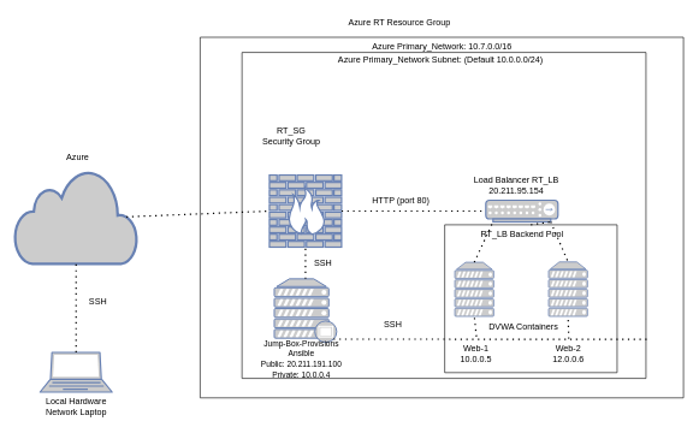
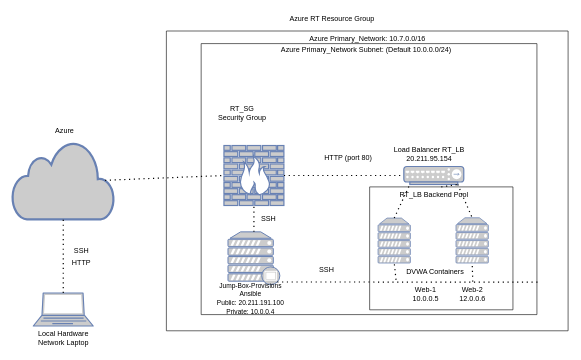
  <mxCell id="0" />
  <mxCell id="1" parent="0" />
  <mxCell id="2" value="" style="html=1;outlineConnect=0;fillColor=#CCCCCC;strokeColor=#6881B3;gradientColor=none;gradientDirection=north;strokeWidth=2;shape=mxgraph.networks.cloud;fontColor=#ffffff;" vertex="1" parent="1"><mxGeometry x="20" y="235" width="170" height="130" as="geometry" /></mxCell>
  <mxCell id="3" value="" style="fontColor=#0066CC;verticalAlign=top;verticalLabelPosition=bottom;labelPosition=center;align=center;html=1;outlineConnect=0;fillColor=#CCCCCC;strokeColor=#6881B3;gradientColor=none;gradientDirection=north;strokeWidth=2;shape=mxgraph.networks.laptop;" vertex="1" parent="1"><mxGeometry x="55" y="488" width="100" height="55" as="geometry" /></mxCell>
  <mxCell id="4" value="Local Hardware&lt;br&gt;Network Laptop" style="text;html=1;resizable=0;autosize=1;align=center;verticalAlign=middle;points=[];fillColor=none;strokeColor=none;rounded=0;" vertex="1" parent="1"><mxGeometry x="55" y="548" width="100" height="30" as="geometry" /></mxCell>
  <mxCell id="5" value="SSH" style="text;html=1;align=center;verticalAlign=middle;resizable=0;points=[];autosize=1;strokeColor=none;fillColor=none;" vertex="1" parent="1"><mxGeometry x="115" y="408" width="40" height="20" as="geometry" /></mxCell>
+ <mxCell id="6" value="HTTP" style="text;html=1;align=center;verticalAlign=middle;resizable=0;points=[];autosize=1;strokeColor=none;fillColor=none;" vertex="1" parent="1"><mxGeometry x="110" y="428" width="50" height="20" as="geometry" /></mxCell>
  <mxCell id="7" value="Azure" style="text;html=1;align=center;verticalAlign=middle;resizable=0;points=[];autosize=1;strokeColor=none;fillColor=none;" vertex="1" parent="1"><mxGeometry x="77" y="207" width="60" height="20" as="geometry" /></mxCell>
  <mxCell id="8" value="" style="endArrow=none;dashed=1;html=1;dashPattern=1 3;strokeWidth=2;rounded=0;entryX=0.5;entryY=1;entryDx=0;entryDy=0;entryPerimeter=0;exitX=0.5;exitY=0;exitDx=0;exitDy=0;exitPerimeter=0;" edge="1" parent="1" source="3" target="2"><mxGeometry width="50" height="50" relative="1" as="geometry"><mxPoint x="53" y="320" as="sourcePoint" /><mxPoint x="103" y="270" as="targetPoint" /></mxGeometry></mxCell>
  <mxCell id="9" value="" style="endArrow=none;dashed=1;html=1;dashPattern=1 3;strokeWidth=2;rounded=0;exitX=0.91;exitY=0.5;exitDx=0;exitDy=0;exitPerimeter=0;entryX=0;entryY=0.5;entryDx=0;entryDy=0;entryPerimeter=0;" edge="1" parent="1" source="2" target="13"><mxGeometry width="50" height="50" relative="1" as="geometry"><mxPoint x="218" y="240" as="sourcePoint" /><mxPoint x="358" y="195" as="targetPoint" /></mxGeometry></mxCell>
  <mxCell id="10" value="" style="swimlane;startSize=0;" vertex="1" parent="1"><mxGeometry x="277" y="51" width="670" height="500" as="geometry" /></mxCell>
  <mxCell id="11" value="" style="swimlane;startSize=0;" vertex="1" parent="10"><mxGeometry x="58" y="21" width="560" height="452" as="geometry" /></mxCell>
  <mxCell id="12" value="Azure Primary_Network Subnet: (Default 10.0.0.0/24)" style="text;html=1;align=center;verticalAlign=middle;resizable=0;points=[];autosize=1;strokeColor=none;fillColor=none;" vertex="1" parent="11"><mxGeometry x="125" width="300" height="20" as="geometry" /></mxCell>
  <mxCell id="13" value="" style="fontColor=#0066CC;verticalAlign=top;verticalLabelPosition=bottom;labelPosition=center;align=center;html=1;outlineConnect=0;fillColor=#CCCCCC;strokeColor=#6881B3;gradientColor=none;gradientDirection=north;strokeWidth=2;shape=mxgraph.networks.firewall;" vertex="1" parent="11"><mxGeometry x="38" y="170" width="100" height="100" as="geometry" /></mxCell>
  <mxCell id="14" value="RT_SG&lt;br&gt;Security Group" style="text;html=1;align=center;verticalAlign=middle;resizable=0;points=[];autosize=1;strokeColor=none;fillColor=none;" vertex="1" parent="11"><mxGeometry x="23" y="100" width="90" height="32" as="geometry" /></mxCell>
  <mxCell id="15" value="" style="fontColor=#0066CC;verticalAlign=top;verticalLabelPosition=bottom;labelPosition=center;align=center;html=1;outlineConnect=0;fillColor=#CCCCCC;strokeColor=#6881B3;gradientColor=none;gradientDirection=north;strokeWidth=2;shape=mxgraph.networks.proxy_server;" vertex="1" parent="11"><mxGeometry x="44.75" y="314" width="86.5" height="88" as="geometry" /></mxCell>
  <mxCell id="16" value="" style="endArrow=none;dashed=1;html=1;dashPattern=1 3;strokeWidth=2;rounded=0;entryX=0.5;entryY=1;entryDx=0;entryDy=0;entryPerimeter=0;exitX=0.5;exitY=0;exitDx=0;exitDy=0;exitPerimeter=0;" edge="1" parent="11" source="15" target="13"><mxGeometry width="50" height="50" relative="1" as="geometry"><mxPoint x="160" y="320" as="sourcePoint" /><mxPoint x="210" y="270" as="targetPoint" /></mxGeometry></mxCell>
  <mxCell id="17" value="SSH" style="text;html=1;align=center;verticalAlign=middle;resizable=0;points=[];autosize=1;strokeColor=none;fillColor=none;" vertex="1" parent="11"><mxGeometry x="94" y="283" width="35" height="18" as="geometry" /></mxCell>
  <mxCell id="18" value="&lt;font style=&quot;font-size: 11px;&quot;&gt;Jump-Box-Provisions&lt;br&gt;Ansible&lt;br&gt;Public: 20.211.191.100&lt;br&gt;Private: 10.0.0.4&lt;/font&gt;" style="text;html=1;align=center;verticalAlign=middle;resizable=0;points=[];autosize=1;strokeColor=none;fillColor=none;" vertex="1" parent="11"><mxGeometry x="21" y="393" width="122" height="64" as="geometry" /></mxCell>
  <mxCell id="19" value="" style="endArrow=none;dashed=1;html=1;dashPattern=1 3;strokeWidth=2;rounded=0;exitX=1;exitY=0.5;exitDx=0;exitDy=0;exitPerimeter=0;entryX=0;entryY=0.5;entryDx=0;entryDy=0;entryPerimeter=0;" edge="1" parent="11" source="13" target="20"><mxGeometry width="50" height="50" relative="1" as="geometry"><mxPoint x="250" y="225" as="sourcePoint" /><mxPoint x="300" y="175" as="targetPoint" /></mxGeometry></mxCell>
  <mxCell id="20" value="" style="fontColor=#0066CC;verticalAlign=top;verticalLabelPosition=bottom;labelPosition=center;align=center;html=1;outlineConnect=0;fillColor=#CCCCCC;strokeColor=#6881B3;gradientColor=none;gradientDirection=north;strokeWidth=2;shape=mxgraph.networks.hub;" vertex="1" parent="11"><mxGeometry x="338" y="205" width="100" height="30" as="geometry" /></mxCell>
  <mxCell id="21" value="" style="fontColor=#0066CC;verticalAlign=top;verticalLabelPosition=bottom;labelPosition=center;align=center;html=1;outlineConnect=0;fillColor=#CCCCCC;strokeColor=#6881B3;gradientColor=none;gradientDirection=north;strokeWidth=2;shape=mxgraph.networks.server;" vertex="1" parent="11"><mxGeometry x="295" y="291" width="54" height="75" as="geometry" /></mxCell>
  <mxCell id="22" value="" style="fontColor=#0066CC;verticalAlign=top;verticalLabelPosition=bottom;labelPosition=center;align=center;html=1;outlineConnect=0;fillColor=#CCCCCC;strokeColor=#6881B3;gradientColor=none;gradientDirection=north;strokeWidth=2;shape=mxgraph.networks.server;" vertex="1" parent="11"><mxGeometry x="425" y="290.5" width="54" height="75.5" as="geometry" /></mxCell>
  <mxCell id="23" value="" style="endArrow=none;dashed=1;html=1;dashPattern=1 3;strokeWidth=2;rounded=0;exitX=0.95;exitY=0.95;exitDx=0;exitDy=0;exitPerimeter=0;entryX=1.002;entryY=0.88;entryDx=0;entryDy=0;entryPerimeter=0;" edge="1" parent="11" source="15" target="11"><mxGeometry width="50" height="50" relative="1" as="geometry"><mxPoint x="203" y="388" as="sourcePoint" /><mxPoint x="253" y="338" as="targetPoint" /></mxGeometry></mxCell>
  <mxCell id="24" value="" style="endArrow=none;dashed=1;html=1;dashPattern=1 3;strokeWidth=2;rounded=0;entryX=0.5;entryY=1;entryDx=0;entryDy=0;entryPerimeter=0;" edge="1" parent="11" target="21"><mxGeometry width="50" height="50" relative="1" as="geometry"><mxPoint x="325" y="394" as="sourcePoint" /><mxPoint x="278" y="303.25" as="targetPoint" /></mxGeometry></mxCell>
  <mxCell id="25" value="" style="endArrow=none;dashed=1;html=1;dashPattern=1 3;strokeWidth=2;rounded=0;entryX=0.1;entryY=1;entryDx=0;entryDy=0;entryPerimeter=0;exitX=0.5;exitY=0;exitDx=0;exitDy=0;exitPerimeter=0;" edge="1" parent="11" source="21" target="20"><mxGeometry width="50" height="50" relative="1" as="geometry"><mxPoint x="92" y="188" as="sourcePoint" /><mxPoint x="142" y="138" as="targetPoint" /></mxGeometry></mxCell>
  <mxCell id="26" value="" style="endArrow=none;dashed=1;html=1;dashPattern=1 3;strokeWidth=2;rounded=0;entryX=0.9;entryY=1;entryDx=0;entryDy=0;entryPerimeter=0;exitX=0.5;exitY=0;exitDx=0;exitDy=0;exitPerimeter=0;startArrow=none;" edge="1" parent="11" source="27" target="20"><mxGeometry width="50" height="50" relative="1" as="geometry"><mxPoint x="92" y="188" as="sourcePoint" /><mxPoint x="142" y="138" as="targetPoint" /></mxGeometry></mxCell>
  <mxCell id="27" value="" style="swimlane;startSize=0;" vertex="1" parent="11"><mxGeometry x="281" y="239" width="239" height="205" as="geometry" /></mxCell>
- <mxCell id="28" value="Web-1&lt;br&gt;10.0.0.5" style="text;html=1;align=center;verticalAlign=middle;resizable=0;points=[];autosize=1;strokeColor=none;fillColor=none;" vertex="1" parent="27"><mxGeometry x="16" y="162" width="53" height="32" as="geometry" /></mxCell>
+ <mxCell id="28" value="Web-1&lt;br&gt;10.0.0.5" style="text;html=1;align=center;verticalAlign=middle;resizable=0;points=[];autosize=1;strokeColor=none;fillColor=none;" vertex="1" parent="27"><mxGeometry x="66" y="162" width="53" height="32" as="geometry" /></mxCell>
  <mxCell id="29" value="RT_LB Backend Pool" style="text;html=1;align=center;verticalAlign=middle;resizable=0;points=[];autosize=1;strokeColor=none;fillColor=none;" vertex="1" parent="27"><mxGeometry x="44.5" y="5" width="125" height="18" as="geometry" /></mxCell>
  <mxCell id="30" value="Web-2&lt;br&gt;12.0.0.6" style="text;html=1;align=center;verticalAlign=middle;resizable=0;points=[];autosize=1;strokeColor=none;fillColor=none;" vertex="1" parent="27"><mxGeometry x="144" y="162" width="53" height="32" as="geometry" /></mxCell>
  <mxCell id="31" value="DVWA Containers" style="text;html=1;align=center;verticalAlign=middle;resizable=0;points=[];autosize=1;strokeColor=none;fillColor=none;" vertex="1" parent="27"><mxGeometry x="56" y="133" width="106" height="18" as="geometry" /></mxCell>
  <mxCell id="32" value="" style="endArrow=none;dashed=1;html=1;dashPattern=1 3;strokeWidth=2;rounded=0;entryX=0.5;entryY=0;entryDx=0;entryDy=0;entryPerimeter=0;exitX=0.9;exitY=1;exitDx=0;exitDy=0;exitPerimeter=0;" edge="1" parent="11" source="20" target="22"><mxGeometry width="50" height="50" relative="1" as="geometry"><mxPoint x="92" y="188" as="sourcePoint" /><mxPoint x="142" y="138" as="targetPoint" /></mxGeometry></mxCell>
- <mxCell id="33" value="HTTP (port 80)" style="text;html=1;align=center;verticalAlign=middle;resizable=0;points=[];autosize=1;strokeColor=none;fillColor=none;" vertex="1" parent="11"><mxGeometry x="175" y="196" width="90" height="18" as="geometry" /></mxCell>
+ <mxCell id="33" value="HTTP (port 80)" style="text;html=1;align=center;verticalAlign=middle;resizable=0;points=[];autosize=1;strokeColor=none;fillColor=none;" vertex="1" parent="11"><mxGeometry x="200" y="181" width="90" height="18" as="geometry" /></mxCell>
  <mxCell id="34" value="Azure Primary_Network: 10.7.0.0/16" style="text;html=1;align=center;verticalAlign=middle;resizable=0;points=[];autosize=1;strokeColor=none;fillColor=none;" vertex="1" parent="10"><mxGeometry x="230" y="4" width="210" height="20" as="geometry" /></mxCell>
  <mxCell id="35" value="Azure RT Resource Group" style="text;html=1;align=center;verticalAlign=middle;resizable=0;points=[];autosize=1;strokeColor=none;fillColor=none;" vertex="1" parent="1"><mxGeometry x="473" y="20" width="160" height="20" as="geometry" /></mxCell>
  <mxCell id="36" value="Load Balancer RT_LB&lt;br&gt;20.211.95.154" style="text;html=1;align=center;verticalAlign=middle;resizable=0;points=[];autosize=1;strokeColor=none;fillColor=none;" vertex="1" parent="1"><mxGeometry x="651" y="241" width="128" height="32" as="geometry" /></mxCell>
  <mxCell id="37" value="" style="endArrow=none;dashed=1;html=1;dashPattern=1 3;strokeWidth=2;rounded=0;entryX=0.5;entryY=1;entryDx=0;entryDy=0;entryPerimeter=0;" edge="1" parent="1" target="22"><mxGeometry width="50" height="50" relative="1" as="geometry"><mxPoint x="788" y="469" as="sourcePoint" /><mxPoint x="476" y="211" as="targetPoint" /></mxGeometry></mxCell>
  <mxCell id="38" value="SSH" style="text;html=1;align=center;verticalAlign=middle;resizable=0;points=[];autosize=1;strokeColor=none;fillColor=none;" vertex="1" parent="1"><mxGeometry x="526" y="440" width="35" height="18" as="geometry" /></mxCell>
